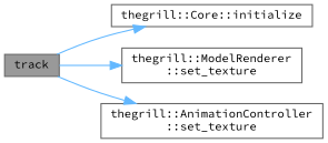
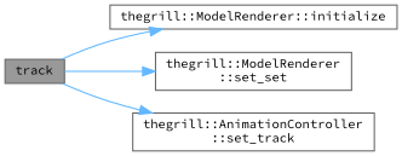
  digraph {
    fontname="Source Code Pro"
    rankdir=LR
    node [color=grey40 fillcolor=white fontname="Source Code Pro" fontsize=10 shape=box style=filled]
    edge [color=steelblue1 fontname="Source Code Pro" fontsize=10 labelfontname=Helvetica labelfontsize=10 style=solid]
    n1 [color=gray40 fillcolor=grey60 fontcolor=black height=0.2 label=track width=0.4]
-   n2 [height=0.2 label="thegrill::Core::initialize" width=0.4]
-   n3 [height=0.2 label="thegrill::ModelRenderer\l::set_texture" width=0.4]
-   n4 [height=0.2 label="thegrill::AnimationController\l::set_texture" width=0.4]
+   n2 [height=0.2 label="thegrill::ModelRenderer::initialize" width=0.4]
+   n3 [height=0.2 label="thegrill::ModelRenderer\l::set_set" width=0.4]
+   n4 [height=0.2 label="thegrill::AnimationController\l::set_track" width=0.4]
    n1 -> n2
    n1 -> n3
    n1 -> n4
  }
